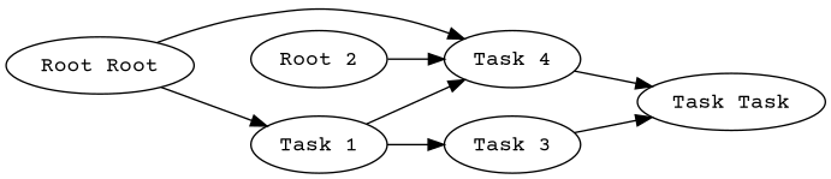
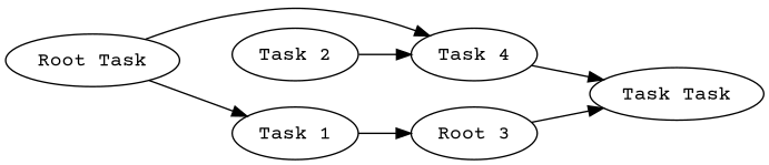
  digraph {
    fontname="Courier Prime"
    rankdir=LR
    node [fontname="Courier Prime"]
    edge [fontname="Courier Prime"]
-   n1 [label="Root Root"]
+   n1 [label="Root Task"]
    n2 [label="Task 1"]
    n3 [label="Task 4"]
-   n4 [label="Task 3"]
-   n5 [label="Root 2"]
+   n4 [label="Root 3"]
+   n5 [label="Task 2"]
    n6 [label="Task Task"]
    n1 -> n2
    n1 -> n3
-   n2 -> n3
    n2 -> n4
    n3 -> n6
    n4 -> n6
    n5 -> n3
  }
